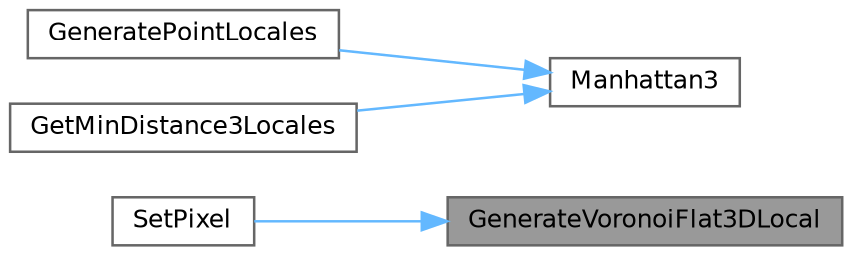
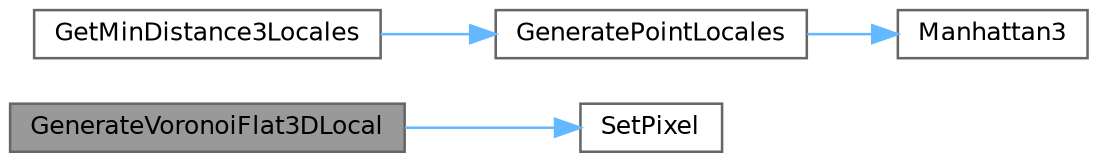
  digraph {
    rankdir=LR
    node [color=grey40 fillcolor=white fontname=Helvetica fontsize=10 shape=box style=filled]
    edge [color=steelblue1 fontname=Helvetica fontsize=10 labelfontname=Helvetica labelfontsize=10 style=solid]
    n1 [color=gray40 fillcolor=grey60 fontcolor=black height=0.2 label=GenerateVoronoiFlat3DLocal width=0.4]
    n2 [height=0.2 label=SetPixel width=0.4]
    n3 [height=0.2 label=GeneratePointLocales width=0.4]
    n4 [height=0.2 label=Manhattan3 width=0.4]
    n5 [height=0.2 label=GetMinDistance3Locales width=0.4]
-   n2 -> n1
+   n1 -> n2
    n3 -> n4
-   n5 -> n4
+   n5 -> n3
  }
